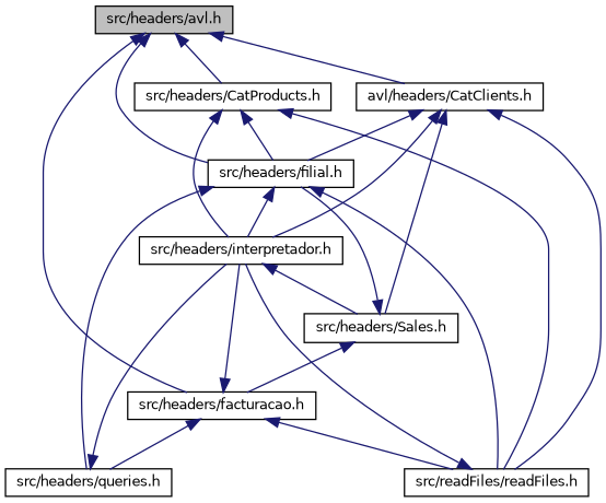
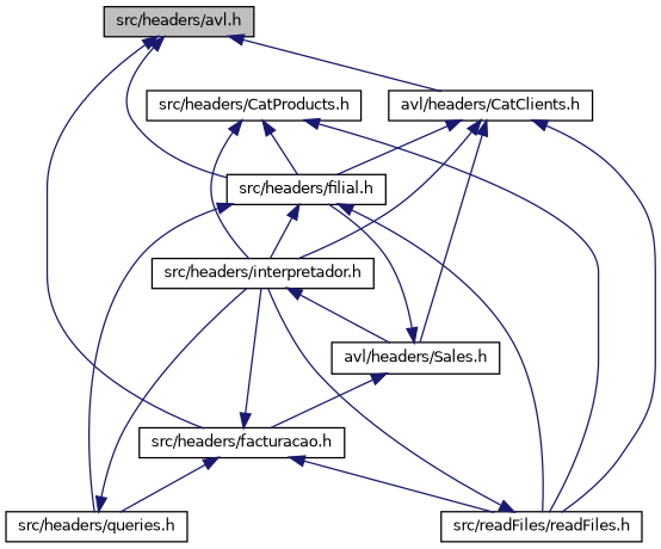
  digraph {
    node [color=black fillcolor=white fontname=Helvetica fontsize=10 shape=record style=filled]
    edge [color=midnightblue dir=back fontname=Helvetica fontsize=10 labelfontname=Helvetica labelfontsize=10 style=solid]
    n1 [fillcolor=grey75 fontcolor=black height=0.2 label="src/headers/avl.h" width=0.4]
    n2 [height=0.2 label="avl/headers/CatClients.h" width=0.4]
    n3 [height=0.2 label="src/headers/facturacao.h" width=0.4]
    n4 [height=0.2 label="src/headers/filial.h" width=0.4]
    n5 [height=0.2 label="src/headers/CatProducts.h" width=0.4]
-   n6 [height=0.2 label="src/headers/Sales.h" width=0.4]
+   n6 [height=0.2 label="avl/headers/Sales.h" width=0.4]
    n7 [height=0.2 label="src/headers/interpretador.h" width=0.4]
    n8 [height=0.2 label="src/readFiles/readFiles.h" width=0.4]
    n9 [height=0.2 label="src/headers/queries.h" width=0.4]
    n1 -> n2
    n1 -> n3
    n1 -> n4
-   n1 -> n5
    n2 -> n4
    n2 -> n6
    n2 -> n7
    n2 -> n8
    n3 -> n7
    n3 -> n8
    n3 -> n9
    n4 -> n7
    n4 -> n8
    n4 -> n9
    n5 -> n4
    n5 -> n7
    n5 -> n8
    n6 -> n3
    n6 -> n4
    n7 -> n6
    n8 -> n7
    n9 -> n7
  }
